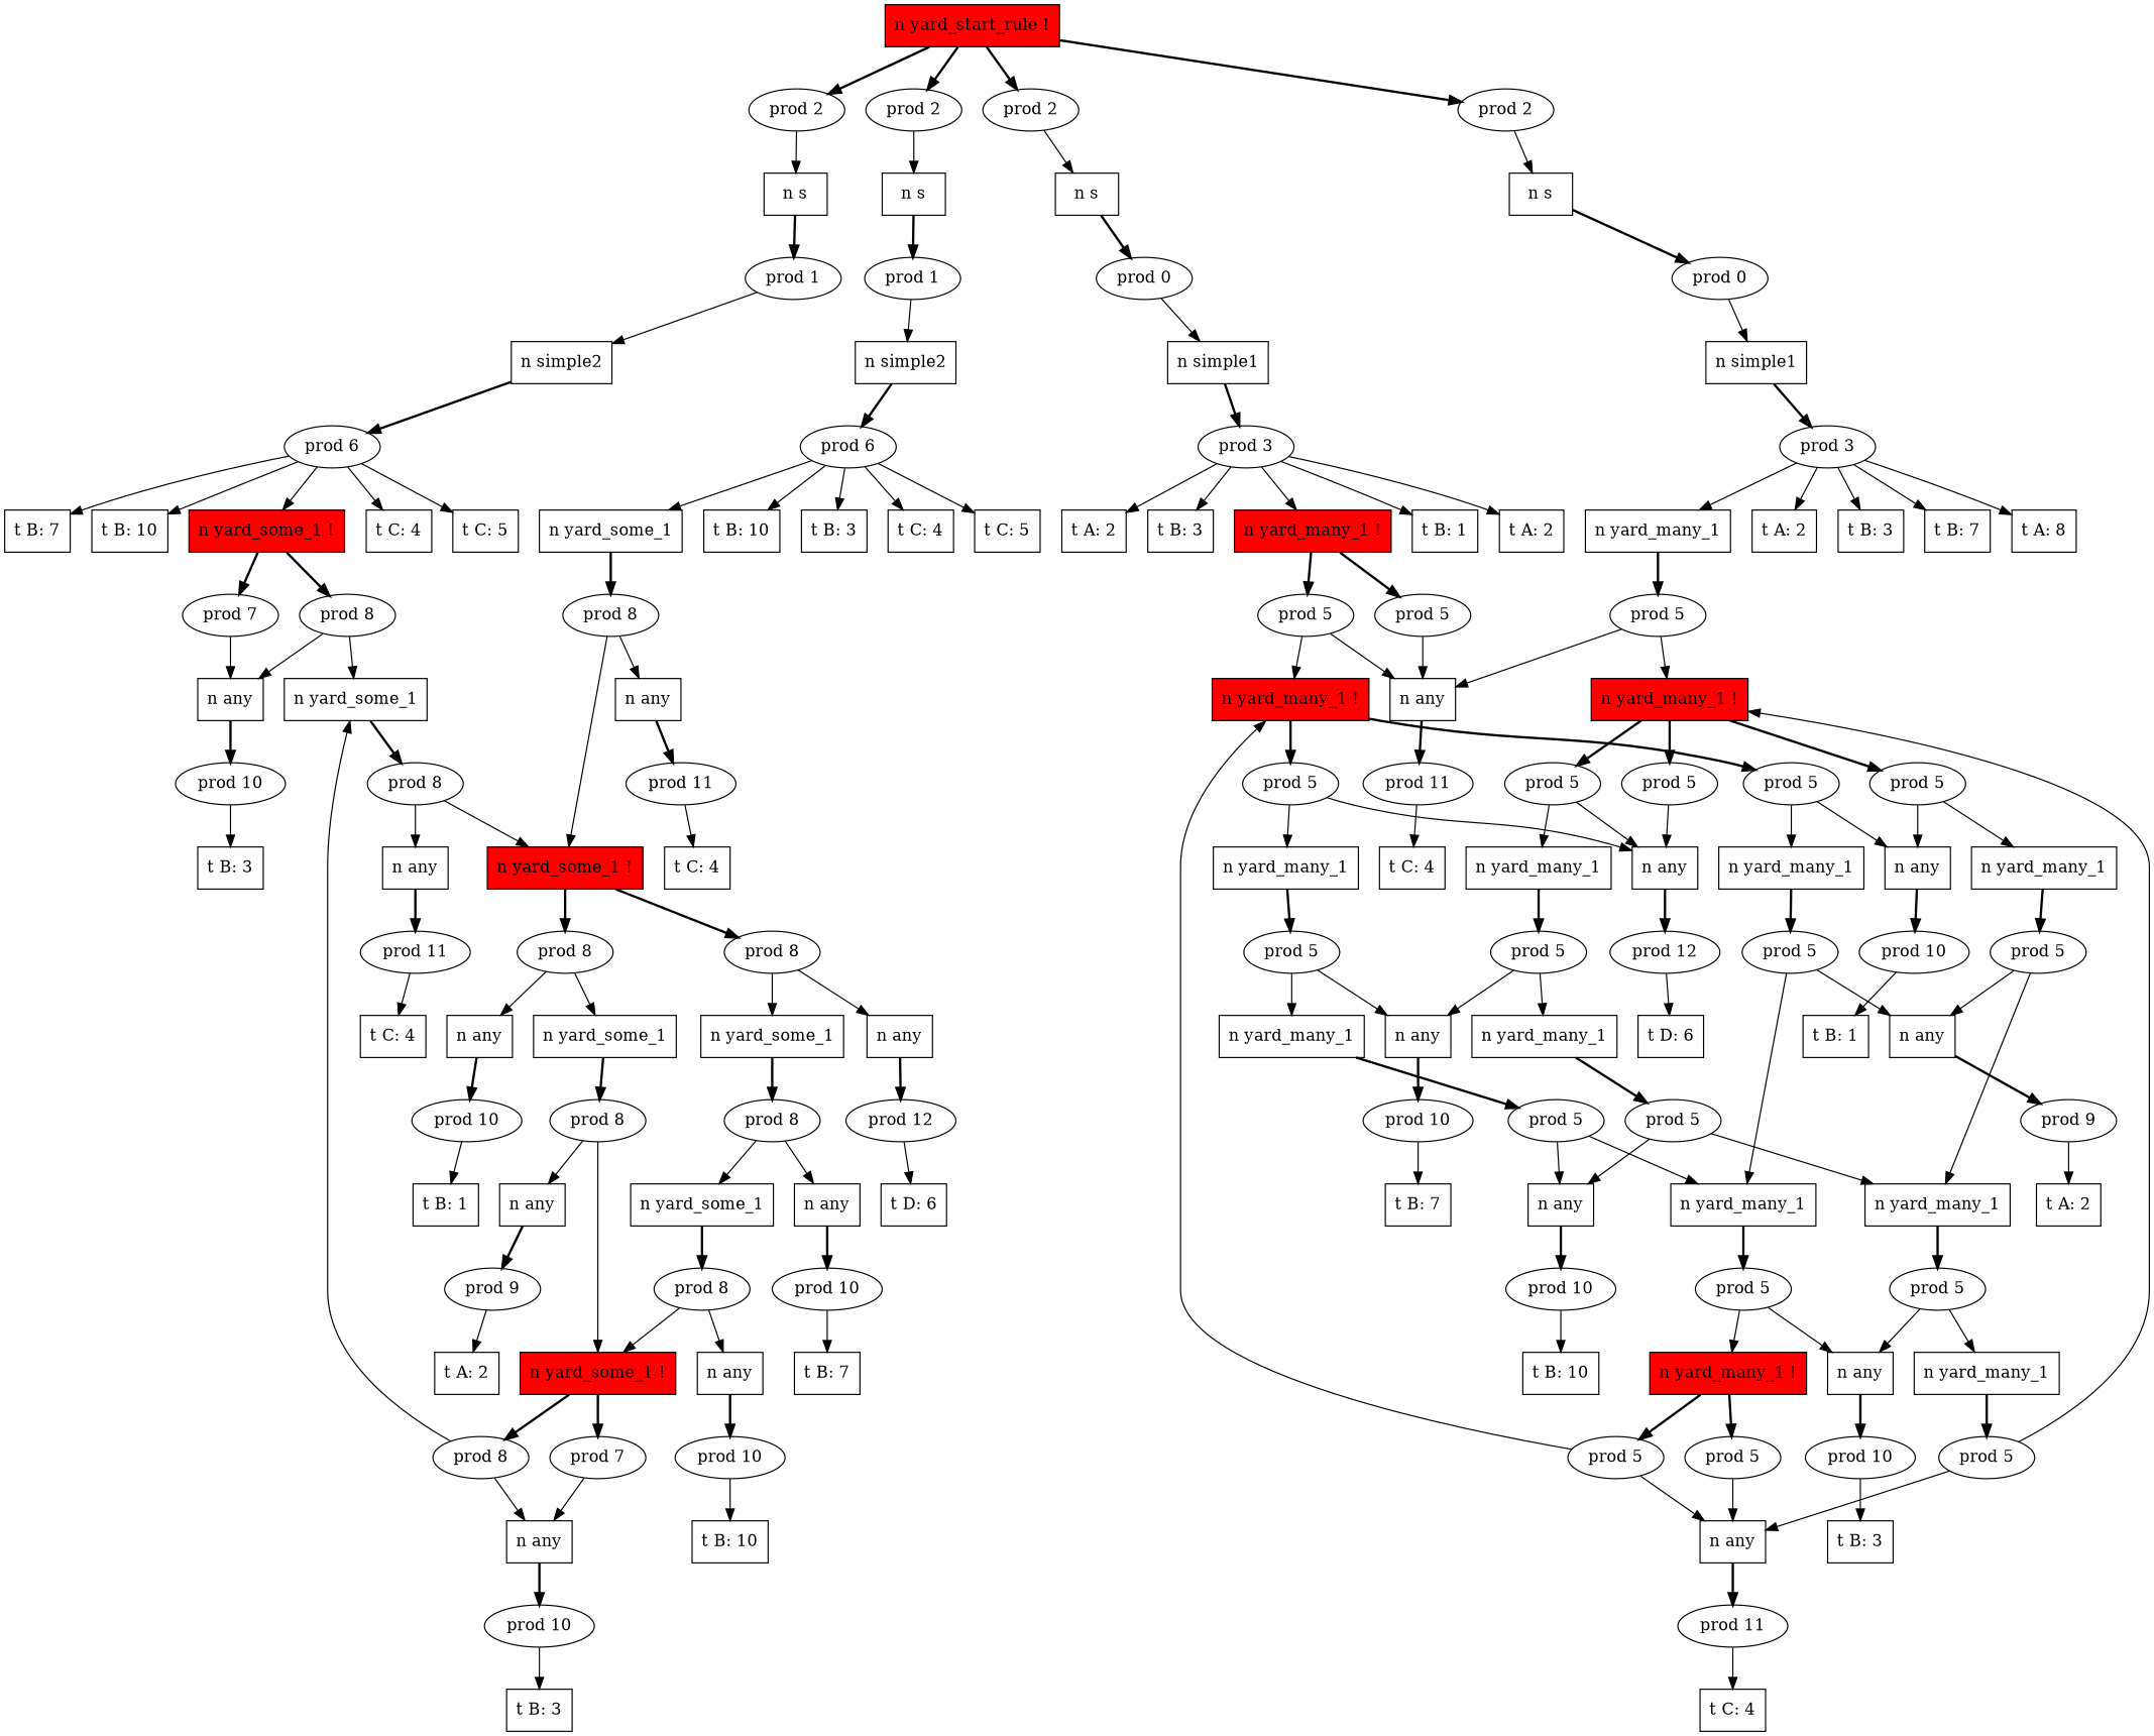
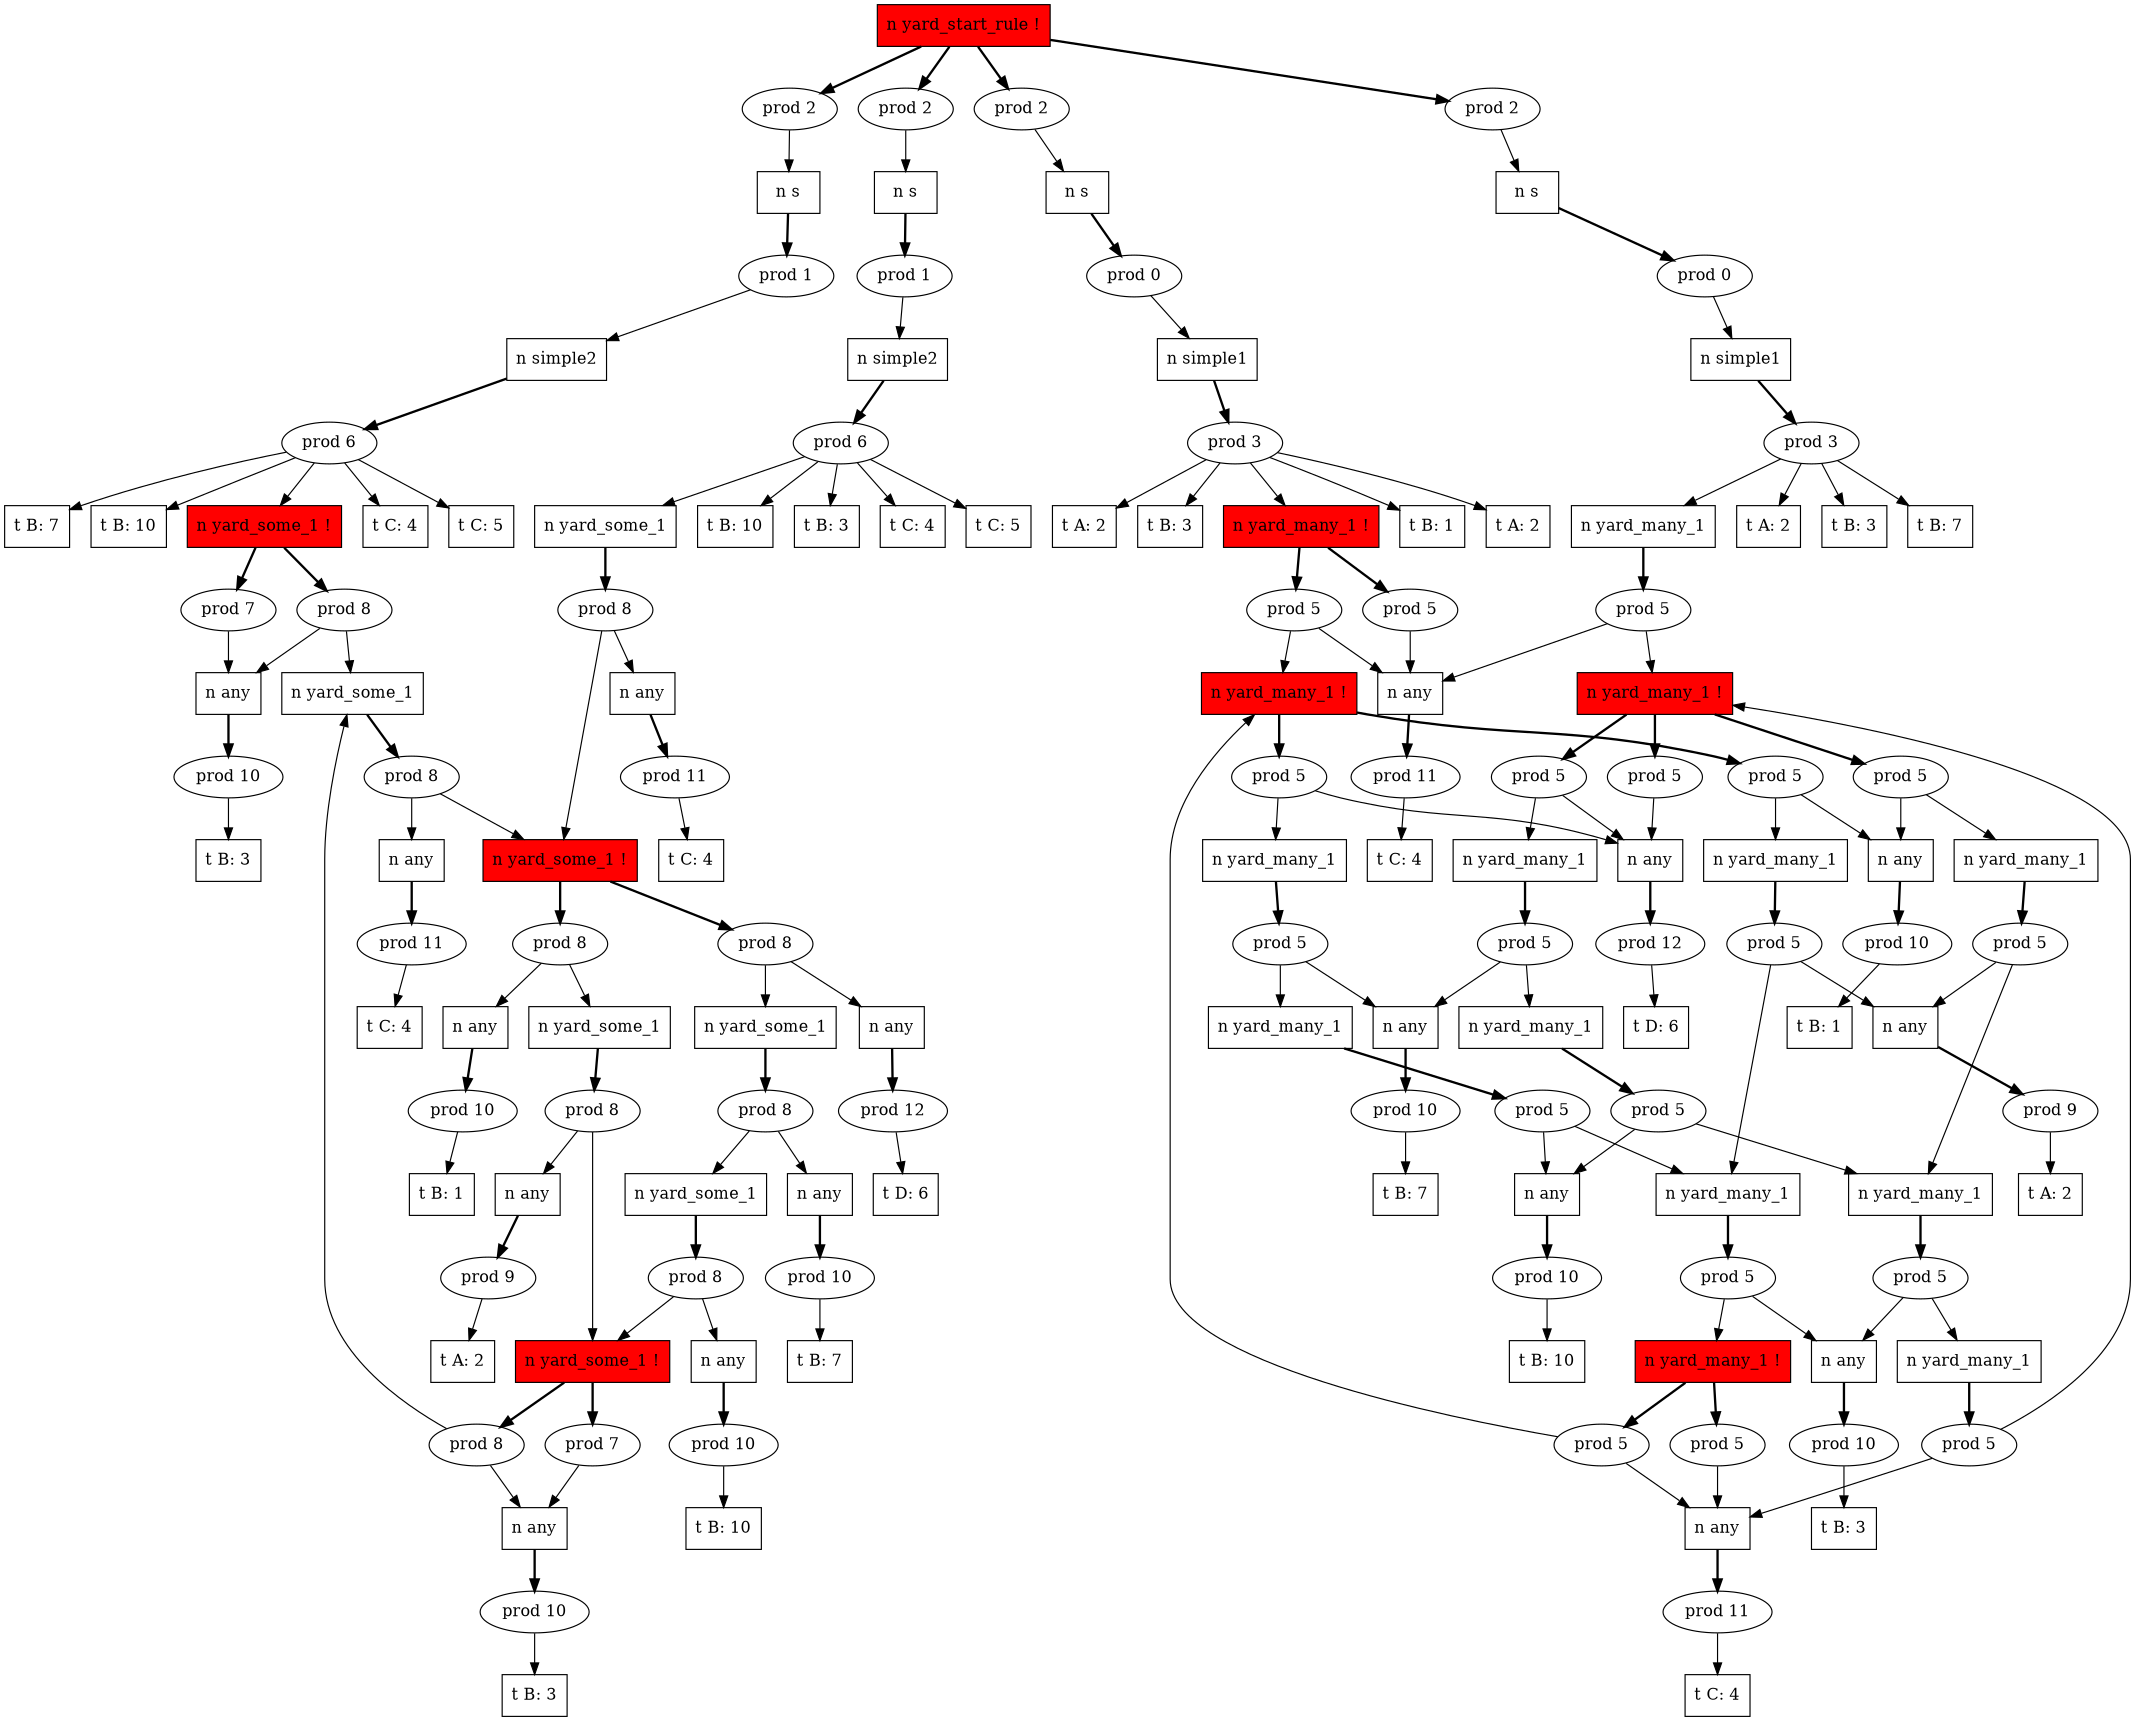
  digraph {
    node [shape=box]
    n1 [fillcolor=red label="n yard_start_rule !" style=filled]
    n2 [label="prod 2" shape=""]
    n3 [label="prod 2" shape=""]
    n4 [label="prod 2" shape=""]
    n5 [label="prod 2" shape=""]
    n6 [label="n s"]
    n7 [label="prod 1" shape=""]
    n8 [label="n s"]
    n9 [label="prod 0" shape=""]
    n10 [label="n s"]
    n11 [label="prod 0" shape=""]
    n12 [label="n s"]
    n13 [label="prod 1" shape=""]
    n14 [label="n simple2"]
    n15 [label="prod 6" shape=""]
    n16 [label="t B: 7"]
    n17 [label="t B: 10"]
    n18 [fillcolor=red label="n yard_some_1 !" style=filled]
    n19 [label="t C: 4"]
    n20 [label="t C: 5"]
    n21 [label="prod 7" shape=""]
    n22 [label="prod 8" shape=""]
    n23 [label="n any"]
    n24 [label="prod 10" shape=""]
    n25 [label="n yard_some_1"]
    n26 [label="prod 8" shape=""]
    n27 [label="t B: 3"]
    n28 [label="n simple1"]
    n29 [label="prod 3" shape=""]
    n30 [label="t A: 2"]
    n31 [label="t B: 3"]
    n32 [fillcolor=red label="n yard_many_1 !" style=filled]
    n33 [label="t B: 1"]
    n34 [label="t A: 2"]
    n35 [label="prod 5" shape=""]
    n36 [label="prod 5" shape=""]
    n37 [label="n any"]
    n38 [label="prod 11" shape=""]
    n39 [fillcolor=red label="n yard_many_1 !" style=filled]
    n40 [label="prod 5" shape=""]
    n41 [label="prod 5" shape=""]
    n42 [label="n any"]
    n43 [label="n yard_many_1"]
    n44 [label="prod 10" shape=""]
    n45 [label="prod 5" shape=""]
    n46 [label="n any"]
    n47 [label="n yard_many_1"]
    n48 [label="prod 12" shape=""]
    n49 [label="prod 5" shape=""]
    n50 [label="n any"]
    n51 [label="n yard_many_1"]
    n52 [label="prod 9" shape=""]
    n53 [label="prod 5" shape=""]
    n54 [label="n any"]
    n55 [label="n yard_many_1"]
    n56 [label="prod 10" shape=""]
    n57 [label="prod 5" shape=""]
    n58 [label="n any"]
    n59 [label="prod 10" shape=""]
    n60 [label="n any"]
    n61 [fillcolor=red label="n yard_many_1 !" style=filled]
    n62 [label="prod 10" shape=""]
    n63 [label="prod 5" shape=""]
    n64 [label="prod 5" shape=""]
    n65 [label="n any"]
    n66 [label="prod 11" shape=""]
    n67 [label="n simple1"]
    n68 [label="prod 3" shape=""]
    n69 [label="t A: 2"]
    n70 [label="t B: 3"]
    n71 [label="n yard_many_1"]
    n72 [label="t B: 7"]
-   n73 [label="t A: 8"]
    n74 [label="prod 5" shape=""]
    n75 [fillcolor=red label="n yard_many_1 !" style=filled]
    n76 [label="prod 5" shape=""]
    n77 [label="prod 5" shape=""]
    n78 [label="prod 5" shape=""]
    n79 [label="n yard_many_1"]
    n80 [label="prod 5" shape=""]
    n81 [label="n yard_many_1"]
    n82 [label="prod 5" shape=""]
    n83 [label="n yard_many_1"]
    n84 [label="prod 5" shape=""]
    n85 [label="t A: 2"]
    n86 [label="t B: 1"]
    n87 [label="n yard_many_1"]
    n88 [label="prod 5" shape=""]
    n89 [label="n yard_many_1"]
    n90 [label="prod 5" shape=""]
    n91 [label="t C: 4"]
    n92 [label="t B: 3"]
    n93 [label="t B: 10"]
    n94 [label="t B: 7"]
    n95 [label="t D: 6"]
    n96 [label="t C: 4"]
    n97 [label="n simple2"]
    n98 [label="prod 6" shape=""]
    n99 [label="t B: 10"]
    n100 [label="t B: 3"]
    n101 [label="n yard_some_1"]
    n102 [label="t C: 4"]
    n103 [label="t C: 5"]
    n104 [label="prod 8" shape=""]
    n105 [label="n any"]
    n106 [fillcolor=red label="n yard_some_1 !" style=filled]
    n107 [label="prod 11" shape=""]
    n108 [label="prod 8" shape=""]
    n109 [label="prod 8" shape=""]
    n110 [label="n any"]
    n111 [label="n yard_some_1"]
    n112 [label="prod 10" shape=""]
    n113 [label="prod 8" shape=""]
    n114 [label="n any"]
    n115 [label="n yard_some_1"]
    n116 [label="prod 12" shape=""]
    n117 [label="prod 8" shape=""]
    n118 [label="n any"]
    n119 [fillcolor=red label="n yard_some_1 !" style=filled]
    n120 [label="prod 9" shape=""]
    n121 [label="prod 7" shape=""]
    n122 [label="prod 8" shape=""]
    n123 [label="t A: 2"]
    n124 [label="t B: 1"]
    n125 [label="n any"]
    n126 [label="n yard_some_1"]
    n127 [label="prod 10" shape=""]
    n128 [label="prod 8" shape=""]
    n129 [label="n any"]
    n130 [label="prod 10" shape=""]
    n131 [label="n any"]
    n132 [label="prod 10" shape=""]
    n133 [label="n any"]
    n134 [label="prod 11" shape=""]
    n135 [label="t C: 4"]
    n136 [label="t B: 3"]
    n137 [label="t B: 10"]
    n138 [label="t B: 7"]
    n139 [label="t D: 6"]
    n140 [label="t C: 4"]
    n1 -> n2 [style=bold width=10]
    n1 -> n3 [style=bold width=10]
    n1 -> n4 [style=bold width=10]
    n1 -> n5 [style=bold width=10]
    n2 -> n6
    n3 -> n8
    n4 -> n10
    n5 -> n12
    n6 -> n7 [style=bold width=10]
    n7 -> n14
    n8 -> n9 [style=bold width=10]
    n9 -> n28
    n10 -> n11 [style=bold width=10]
    n11 -> n67
    n12 -> n13 [style=bold width=10]
    n13 -> n97
    n14 -> n15 [style=bold width=10]
    n15 -> n16
    n15 -> n17
    n15 -> n18
    n15 -> n19
    n15 -> n20
    n18 -> n21 [style=bold width=10]
    n18 -> n22 [style=bold width=10]
    n21 -> n23
    n22 -> n23
    n22 -> n25
    n23 -> n24 [style=bold width=10]
    n24 -> n27
    n25 -> n26 [style=bold width=10]
    n26 -> n106
    n26 -> n133
    n28 -> n29 [style=bold width=10]
    n29 -> n30
    n29 -> n31
    n29 -> n32
    n29 -> n33
    n29 -> n34
    n32 -> n35 [style=bold width=10]
    n32 -> n36 [style=bold width=10]
    n35 -> n37
    n36 -> n37
    n36 -> n39
    n37 -> n38 [style=bold width=10]
    n38 -> n96
    n39 -> n40 [style=bold width=10]
    n39 -> n41 [style=bold width=10]
    n40 -> n42
    n40 -> n43
    n41 -> n46
    n41 -> n47
    n42 -> n44 [style=bold width=10]
    n43 -> n45 [style=bold width=10]
    n44 -> n86
    n45 -> n50
    n45 -> n51
    n46 -> n48 [style=bold width=10]
    n47 -> n49 [style=bold width=10]
    n48 -> n95
    n49 -> n54
    n49 -> n55
    n50 -> n52 [style=bold width=10]
    n51 -> n53 [style=bold width=10]
    n52 -> n85
    n53 -> n60
    n53 -> n61
    n54 -> n56 [style=bold width=10]
    n55 -> n57 [style=bold width=10]
    n56 -> n94
    n57 -> n51
    n57 -> n58
    n58 -> n59 [style=bold width=10]
    n59 -> n93
    n60 -> n62 [style=bold width=10]
    n61 -> n63 [style=bold width=10]
    n61 -> n64 [style=bold width=10]
    n62 -> n92
    n63 -> n65
    n64 -> n39
    n64 -> n65
    n65 -> n66 [style=bold width=10]
    n66 -> n91
    n67 -> n68 [style=bold width=10]
    n68 -> n69
    n68 -> n70
    n68 -> n71
    n68 -> n72
-   n68 -> n73
    n71 -> n74 [style=bold width=10]
    n74 -> n37
    n74 -> n75
    n75 -> n76 [style=bold width=10]
    n75 -> n77 [style=bold width=10]
    n75 -> n78 [style=bold width=10]
    n76 -> n46
    n77 -> n42
    n77 -> n79
    n78 -> n46
    n78 -> n81
    n79 -> n80 [style=bold width=10]
    n80 -> n50
    n80 -> n83
    n81 -> n82 [style=bold width=10]
    n82 -> n54
    n82 -> n87
    n83 -> n84 [style=bold width=10]
    n84 -> n60
    n84 -> n89
    n87 -> n88 [style=bold width=10]
    n88 -> n58
    n88 -> n83
    n89 -> n90 [style=bold width=10]
    n90 -> n65
    n90 -> n75
    n97 -> n98 [style=bold width=10]
    n98 -> n99
    n98 -> n100
    n98 -> n101
    n98 -> n102
    n98 -> n103
    n101 -> n104 [style=bold width=10]
    n104 -> n105
    n104 -> n106
    n105 -> n107 [style=bold width=10]
    n106 -> n108 [style=bold width=10]
    n106 -> n109 [style=bold width=10]
    n107 -> n140
    n108 -> n110
    n108 -> n111
    n109 -> n114
    n109 -> n115
    n110 -> n112 [style=bold width=10]
    n111 -> n113 [style=bold width=10]
    n112 -> n124
    n113 -> n118
    n113 -> n119
    n114 -> n116 [style=bold width=10]
    n115 -> n117 [style=bold width=10]
    n116 -> n139
    n117 -> n125
    n117 -> n126
    n118 -> n120 [style=bold width=10]
    n119 -> n121 [style=bold width=10]
    n119 -> n122 [style=bold width=10]
    n120 -> n123
    n121 -> n131
    n122 -> n25
    n122 -> n131
    n125 -> n127 [style=bold width=10]
    n126 -> n128 [style=bold width=10]
    n127 -> n138
    n128 -> n119
    n128 -> n129
    n129 -> n130 [style=bold width=10]
    n130 -> n137
    n131 -> n132 [style=bold width=10]
    n132 -> n136
    n133 -> n134 [style=bold width=10]
    n134 -> n135
  }
